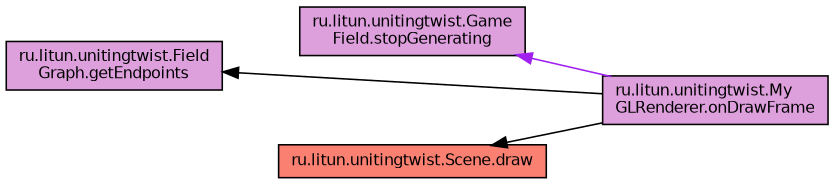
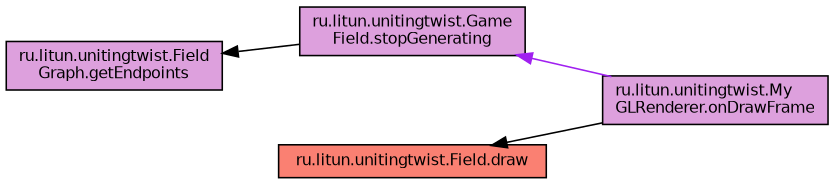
  digraph {
    rankdir=LR
    node [color=black fillcolor=plum fontname=Helvetica fontsize=10 shape=record style=filled]
    edge [color=black dir=back fontname=Helvetica fontsize=10 labelfontname=Helvetica labelfontsize=10 style=solid]
    n1 [fontcolor=black height=0.2 label="ru.litun.unitingtwist.Field\lGraph.getEndpoints" width=0.4]
    n2 [height=0.2 label="ru.litun.unitingtwist.Game\lField.stopGenerating" width=0.4]
    n3 [height=0.2 label="ru.litun.unitingtwist.My\lGLRenderer.onDrawFrame" width=0.4]
-   n4 [fillcolor=salmon height=0.2 label="ru.litun.unitingtwist.Scene.draw" width=0.4]
-   n1 -> n3
+   n4 [fillcolor=salmon height=0.2 label="ru.litun.unitingtwist.Field.draw" width=0.4]
+   n1 -> n2
    n2 -> n3 [color=purple]
    n4 -> n3
  }
